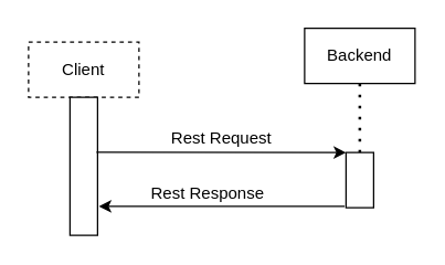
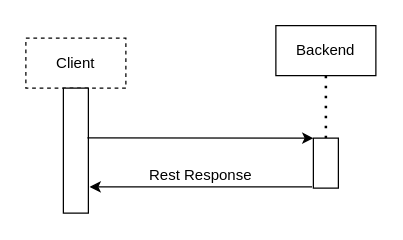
  <mxCell id="0" />
  <mxCell id="1" parent="0" />
  <mxCell id="2" value="Client" style="rounded=0;whiteSpace=wrap;html=1;dashed=1;" parent="1" vertex="1"><mxGeometry x="20" y="30" width="80" height="40" as="geometry" /></mxCell>
  <mxCell id="3" value="Backend" style="rounded=0;whiteSpace=wrap;html=1;" parent="1" vertex="1"><mxGeometry x="220" y="20" width="80" height="40" as="geometry" /></mxCell>
  <mxCell id="4" value="" style="rounded=0;whiteSpace=wrap;html=1;" parent="1" vertex="1"><mxGeometry x="50" y="70" width="20" height="100" as="geometry" /></mxCell>
  <mxCell id="5" value="" style="endArrow=none;dashed=1;html=1;dashPattern=1 3;strokeWidth=2;entryX=0.5;entryY=1;entryDx=0;entryDy=0;" parent="1" target="3" edge="1"><mxGeometry width="50" height="50" relative="1" as="geometry"><mxPoint x="260" y="110" as="sourcePoint" /><mxPoint x="340" y="100" as="targetPoint" /></mxGeometry></mxCell>
  <mxCell id="6" value="" style="endArrow=classic;html=1;exitX=0.96;exitY=0.398;exitDx=0;exitDy=0;exitPerimeter=0;" parent="1" source="4" edge="1"><mxGeometry width="50" height="50" relative="1" as="geometry"><mxPoint x="280" y="260" as="sourcePoint" /><mxPoint x="250" y="110" as="targetPoint" /></mxGeometry></mxCell>
- <mxCell id="7" value="Rest Request" style="text;html=1;strokeColor=none;fillColor=none;align=center;verticalAlign=middle;whiteSpace=wrap;rounded=0;" parent="1" vertex="1"><mxGeometry x="120" y="90" width="80" height="20" as="geometry" /></mxCell>
  <mxCell id="8" value="" style="rounded=0;whiteSpace=wrap;html=1;" parent="1" vertex="1"><mxGeometry x="250" y="110" width="20" height="40" as="geometry" /></mxCell>
  <mxCell id="9" value="" style="endArrow=classic;html=1;" parent="1" edge="1"><mxGeometry width="50" height="50" relative="1" as="geometry"><mxPoint x="249" y="149" as="sourcePoint" /><mxPoint x="71" y="149" as="targetPoint" /></mxGeometry></mxCell>
- <mxCell id="10" value="Rest Response" style="text;html=1;strokeColor=none;fillColor=none;align=center;verticalAlign=middle;whiteSpace=wrap;rounded=0;" parent="1" vertex="1"><mxGeometry x="100" y="130" width="100" height="20" as="geometry" /></mxCell>
+ <mxCell id="10" value="Rest Response" style="text;html=1;strokeColor=none;fillColor=none;align=center;verticalAlign=middle;whiteSpace=wrap;rounded=0;" parent="1" vertex="1"><mxGeometry x="110" y="130" width="100" height="20" as="geometry" /></mxCell>
